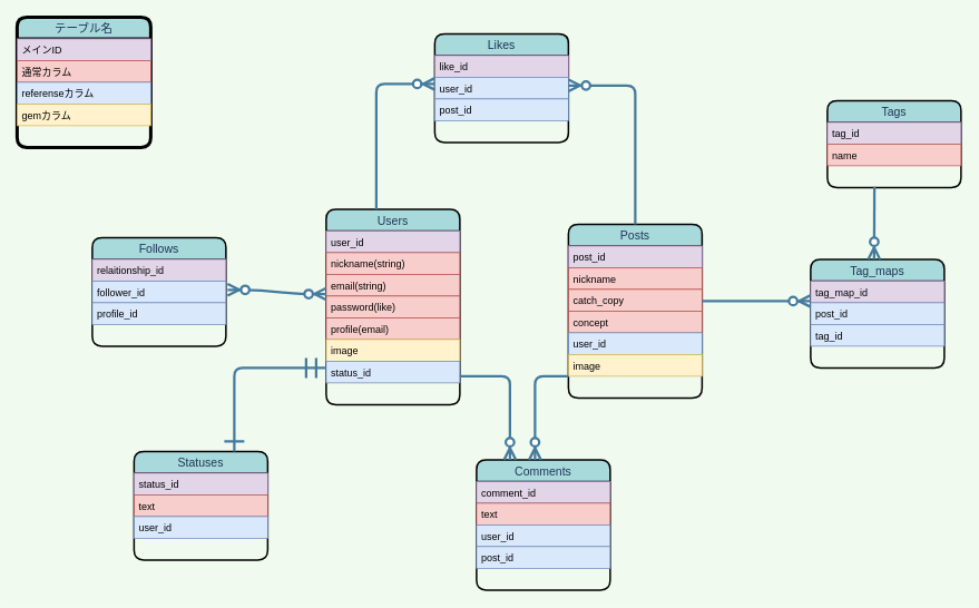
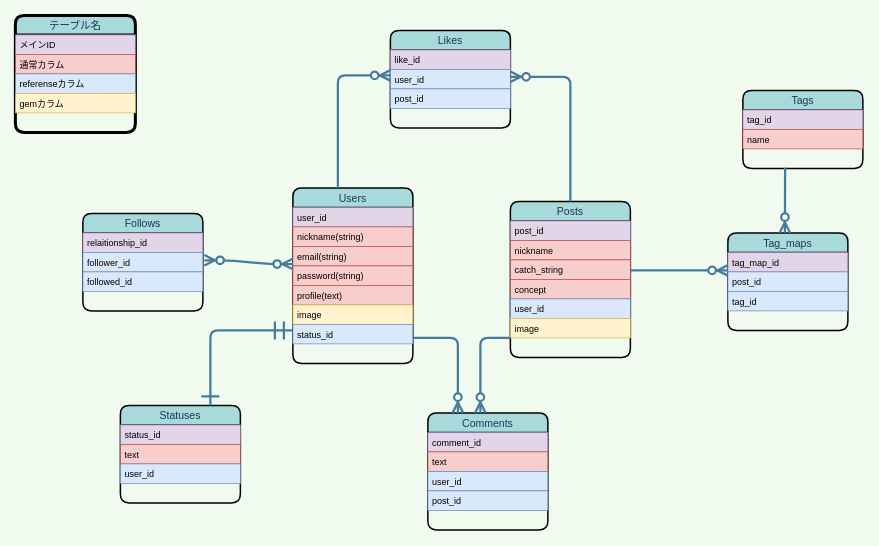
  <mxCell id="0" />
  <mxCell id="1" parent="0" />
  <mxCell id="2" value="Users" style="swimlane;fontStyle=0;childLayout=stackLayout;horizontal=1;startSize=26;horizontalStack=0;resizeParent=1;resizeParentMax=0;resizeLast=0;collapsible=1;marginBottom=0;rounded=1;shadow=0;dashed=0;sketch=0;fontSize=14;fontColor=#1D3557;strokeWidth=2;fillColor=#A8DADC;" vertex="1" parent="1"><mxGeometry x="390" y="250" width="160" height="234" as="geometry" /></mxCell>
  <mxCell id="3" value="user_id" style="text;strokeColor=#9673a6;fillColor=#e1d5e7;align=left;verticalAlign=top;spacingLeft=4;spacingRight=4;overflow=hidden;rotatable=0;points=[[0,0.5],[1,0.5]];portConstraint=eastwest;" vertex="1" parent="2"><mxGeometry y="26" width="160" height="26" as="geometry" /></mxCell>
  <mxCell id="4" value="nickname(string)" style="text;strokeColor=#b85450;fillColor=#f8cecc;align=left;verticalAlign=top;spacingLeft=4;spacingRight=4;overflow=hidden;rotatable=0;points=[[0,0.5],[1,0.5]];portConstraint=eastwest;" vertex="1" parent="2"><mxGeometry y="52" width="160" height="26" as="geometry" /></mxCell>
  <mxCell id="5" value="email(string)" style="text;strokeColor=#b85450;fillColor=#f8cecc;align=left;verticalAlign=top;spacingLeft=4;spacingRight=4;overflow=hidden;rotatable=0;points=[[0,0.5],[1,0.5]];portConstraint=eastwest;" vertex="1" parent="2"><mxGeometry y="78" width="160" height="26" as="geometry" /></mxCell>
- <mxCell id="6" value="password(like)" style="text;strokeColor=#b85450;fillColor=#f8cecc;align=left;verticalAlign=top;spacingLeft=4;spacingRight=4;overflow=hidden;rotatable=0;points=[[0,0.5],[1,0.5]];portConstraint=eastwest;" vertex="1" parent="2"><mxGeometry y="104" width="160" height="26" as="geometry" /></mxCell>
- <mxCell id="7" value="profile(email)" style="text;strokeColor=#b85450;fillColor=#f8cecc;align=left;verticalAlign=top;spacingLeft=4;spacingRight=4;overflow=hidden;rotatable=0;points=[[0,0.5],[1,0.5]];portConstraint=eastwest;" vertex="1" parent="2"><mxGeometry y="130" width="160" height="26" as="geometry" /></mxCell>
+ <mxCell id="6" value="password(string)" style="text;strokeColor=#b85450;fillColor=#f8cecc;align=left;verticalAlign=top;spacingLeft=4;spacingRight=4;overflow=hidden;rotatable=0;points=[[0,0.5],[1,0.5]];portConstraint=eastwest;" vertex="1" parent="2"><mxGeometry y="104" width="160" height="26" as="geometry" /></mxCell>
+ <mxCell id="7" value="profile(text)" style="text;strokeColor=#b85450;fillColor=#f8cecc;align=left;verticalAlign=top;spacingLeft=4;spacingRight=4;overflow=hidden;rotatable=0;points=[[0,0.5],[1,0.5]];portConstraint=eastwest;" vertex="1" parent="2"><mxGeometry y="130" width="160" height="26" as="geometry" /></mxCell>
  <mxCell id="8" value="image" style="text;strokeColor=#d6b656;fillColor=#fff2cc;align=left;verticalAlign=top;spacingLeft=4;spacingRight=4;overflow=hidden;rotatable=0;points=[[0,0.5],[1,0.5]];portConstraint=eastwest;" vertex="1" parent="2"><mxGeometry y="156" width="160" height="26" as="geometry" /></mxCell>
  <mxCell id="9" value="status_id" style="text;strokeColor=#6c8ebf;fillColor=#dae8fc;align=left;verticalAlign=top;spacingLeft=4;spacingRight=4;overflow=hidden;rotatable=0;points=[[0,0.5],[1,0.5]];portConstraint=eastwest;" vertex="1" parent="2"><mxGeometry y="182" width="160" height="26" as="geometry" /></mxCell>
  <mxCell id="10" value="  " style="text;align=left;verticalAlign=top;spacingLeft=4;spacingRight=4;overflow=hidden;rotatable=0;points=[[0,0.5],[1,0.5]];portConstraint=eastwest;" vertex="1" parent="2"><mxGeometry y="208" width="160" height="26" as="geometry" /></mxCell>
  <mxCell id="11" value="Posts" style="swimlane;fontStyle=0;childLayout=stackLayout;horizontal=1;startSize=26;horizontalStack=0;resizeParent=1;resizeParentMax=0;resizeLast=0;collapsible=1;marginBottom=0;rounded=1;shadow=0;dashed=0;sketch=0;fontSize=14;fontColor=#1D3557;strokeWidth=2;fillColor=#A8DADC;" vertex="1" parent="1"><mxGeometry x="680" y="268" width="160" height="208" as="geometry" /></mxCell>
  <mxCell id="12" value="post_id" style="text;strokeColor=#9673a6;fillColor=#e1d5e7;align=left;verticalAlign=top;spacingLeft=4;spacingRight=4;overflow=hidden;rotatable=0;points=[[0,0.5],[1,0.5]];portConstraint=eastwest;" vertex="1" parent="11"><mxGeometry y="26" width="160" height="26" as="geometry" /></mxCell>
  <mxCell id="13" value="nickname" style="text;strokeColor=#b85450;fillColor=#f8cecc;align=left;verticalAlign=top;spacingLeft=4;spacingRight=4;overflow=hidden;rotatable=0;points=[[0,0.5],[1,0.5]];portConstraint=eastwest;" vertex="1" parent="11"><mxGeometry y="52" width="160" height="26" as="geometry" /></mxCell>
- <mxCell id="14" value="catch_copy" style="text;strokeColor=#b85450;fillColor=#f8cecc;align=left;verticalAlign=top;spacingLeft=4;spacingRight=4;overflow=hidden;rotatable=0;points=[[0,0.5],[1,0.5]];portConstraint=eastwest;" vertex="1" parent="11"><mxGeometry y="78" width="160" height="26" as="geometry" /></mxCell>
+ <mxCell id="14" value="catch_string" style="text;strokeColor=#b85450;fillColor=#f8cecc;align=left;verticalAlign=top;spacingLeft=4;spacingRight=4;overflow=hidden;rotatable=0;points=[[0,0.5],[1,0.5]];portConstraint=eastwest;" vertex="1" parent="11"><mxGeometry y="78" width="160" height="26" as="geometry" /></mxCell>
  <mxCell id="15" value="concept" style="text;strokeColor=#b85450;fillColor=#f8cecc;align=left;verticalAlign=top;spacingLeft=4;spacingRight=4;overflow=hidden;rotatable=0;points=[[0,0.5],[1,0.5]];portConstraint=eastwest;" vertex="1" parent="11"><mxGeometry y="104" width="160" height="26" as="geometry" /></mxCell>
  <mxCell id="16" value="user_id" style="text;strokeColor=#6c8ebf;fillColor=#dae8fc;align=left;verticalAlign=top;spacingLeft=4;spacingRight=4;overflow=hidden;rotatable=0;points=[[0,0.5],[1,0.5]];portConstraint=eastwest;" vertex="1" parent="11"><mxGeometry y="130" width="160" height="26" as="geometry" /></mxCell>
  <mxCell id="17" value="image" style="text;strokeColor=#d6b656;fillColor=#fff2cc;align=left;verticalAlign=top;spacingLeft=4;spacingRight=4;overflow=hidden;rotatable=0;points=[[0,0.5],[1,0.5]];portConstraint=eastwest;" vertex="1" parent="11"><mxGeometry y="156" width="160" height="26" as="geometry" /></mxCell>
  <mxCell id="18" value="  " style="text;align=left;verticalAlign=top;spacingLeft=4;spacingRight=4;overflow=hidden;rotatable=0;points=[[0,0.5],[1,0.5]];portConstraint=eastwest;" vertex="1" parent="11"><mxGeometry y="182" width="160" height="26" as="geometry" /></mxCell>
  <mxCell id="19" value="Tag_maps" style="swimlane;fontStyle=0;childLayout=stackLayout;horizontal=1;startSize=26;horizontalStack=0;resizeParent=1;resizeParentMax=0;resizeLast=0;collapsible=1;marginBottom=0;rounded=1;shadow=0;dashed=0;sketch=0;fontSize=14;fontColor=#1D3557;strokeWidth=2;fillColor=#A8DADC;" vertex="1" parent="1"><mxGeometry x="970" y="310" width="160" height="130" as="geometry" /></mxCell>
  <mxCell id="20" value="tag_map_id" style="text;strokeColor=#9673a6;fillColor=#e1d5e7;align=left;verticalAlign=top;spacingLeft=4;spacingRight=4;overflow=hidden;rotatable=0;points=[[0,0.5],[1,0.5]];portConstraint=eastwest;" vertex="1" parent="19"><mxGeometry y="26" width="160" height="26" as="geometry" /></mxCell>
  <mxCell id="21" value="post_id" style="text;strokeColor=#6c8ebf;fillColor=#dae8fc;align=left;verticalAlign=top;spacingLeft=4;spacingRight=4;overflow=hidden;rotatable=0;points=[[0,0.5],[1,0.5]];portConstraint=eastwest;" vertex="1" parent="19"><mxGeometry y="52" width="160" height="26" as="geometry" /></mxCell>
  <mxCell id="22" value="tag_id" style="text;strokeColor=#6c8ebf;fillColor=#dae8fc;align=left;verticalAlign=top;spacingLeft=4;spacingRight=4;overflow=hidden;rotatable=0;points=[[0,0.5],[1,0.5]];portConstraint=eastwest;" vertex="1" parent="19"><mxGeometry y="78" width="160" height="26" as="geometry" /></mxCell>
  <mxCell id="23" value="  " style="text;align=left;verticalAlign=top;spacingLeft=4;spacingRight=4;overflow=hidden;rotatable=0;points=[[0,0.5],[1,0.5]];portConstraint=eastwest;" vertex="1" parent="19"><mxGeometry y="104" width="160" height="26" as="geometry" /></mxCell>
  <mxCell id="24" value="Likes" style="swimlane;fontStyle=0;childLayout=stackLayout;horizontal=1;startSize=26;horizontalStack=0;resizeParent=1;resizeParentMax=0;resizeLast=0;collapsible=1;marginBottom=0;rounded=1;shadow=0;dashed=0;sketch=0;fontSize=14;fontColor=#1D3557;strokeWidth=2;fillColor=#A8DADC;" vertex="1" parent="1"><mxGeometry x="520" y="40" width="160" height="130" as="geometry" /></mxCell>
  <mxCell id="25" value="like_id" style="text;strokeColor=#9673a6;fillColor=#e1d5e7;align=left;verticalAlign=top;spacingLeft=4;spacingRight=4;overflow=hidden;rotatable=0;points=[[0,0.5],[1,0.5]];portConstraint=eastwest;" vertex="1" parent="24"><mxGeometry y="26" width="160" height="26" as="geometry" /></mxCell>
  <mxCell id="26" value="user_id" style="text;strokeColor=#6c8ebf;fillColor=#dae8fc;align=left;verticalAlign=top;spacingLeft=4;spacingRight=4;overflow=hidden;rotatable=0;points=[[0,0.5],[1,0.5]];portConstraint=eastwest;" vertex="1" parent="24"><mxGeometry y="52" width="160" height="26" as="geometry" /></mxCell>
  <mxCell id="27" value="post_id" style="text;strokeColor=#6c8ebf;fillColor=#dae8fc;align=left;verticalAlign=top;spacingLeft=4;spacingRight=4;overflow=hidden;rotatable=0;points=[[0,0.5],[1,0.5]];portConstraint=eastwest;" vertex="1" parent="24"><mxGeometry y="78" width="160" height="26" as="geometry" /></mxCell>
  <mxCell id="28" value="  " style="text;align=left;verticalAlign=top;spacingLeft=4;spacingRight=4;overflow=hidden;rotatable=0;points=[[0,0.5],[1,0.5]];portConstraint=eastwest;" vertex="1" parent="24"><mxGeometry y="104" width="160" height="26" as="geometry" /></mxCell>
  <mxCell id="29" value="Follows" style="swimlane;fontStyle=0;childLayout=stackLayout;horizontal=1;startSize=26;horizontalStack=0;resizeParent=1;resizeParentMax=0;resizeLast=0;collapsible=1;marginBottom=0;rounded=1;shadow=0;dashed=0;sketch=0;fontSize=14;fontColor=#1D3557;strokeWidth=2;fillColor=#A8DADC;" vertex="1" parent="1"><mxGeometry x="110" y="284" width="160" height="130" as="geometry" /></mxCell>
  <mxCell id="30" value="relaitionship_id" style="text;strokeColor=#9673a6;fillColor=#e1d5e7;align=left;verticalAlign=top;spacingLeft=4;spacingRight=4;overflow=hidden;rotatable=0;points=[[0,0.5],[1,0.5]];portConstraint=eastwest;" vertex="1" parent="29"><mxGeometry y="26" width="160" height="26" as="geometry" /></mxCell>
  <mxCell id="31" value="follower_id" style="text;strokeColor=#6c8ebf;fillColor=#dae8fc;align=left;verticalAlign=top;spacingLeft=4;spacingRight=4;overflow=hidden;rotatable=0;points=[[0,0.5],[1,0.5]];portConstraint=eastwest;" vertex="1" parent="29"><mxGeometry y="52" width="160" height="26" as="geometry" /></mxCell>
- <mxCell id="32" value="profile_id" style="text;strokeColor=#6c8ebf;fillColor=#dae8fc;align=left;verticalAlign=top;spacingLeft=4;spacingRight=4;overflow=hidden;rotatable=0;points=[[0,0.5],[1,0.5]];portConstraint=eastwest;" vertex="1" parent="29"><mxGeometry y="78" width="160" height="26" as="geometry" /></mxCell>
+ <mxCell id="32" value="followed_id" style="text;strokeColor=#6c8ebf;fillColor=#dae8fc;align=left;verticalAlign=top;spacingLeft=4;spacingRight=4;overflow=hidden;rotatable=0;points=[[0,0.5],[1,0.5]];portConstraint=eastwest;" vertex="1" parent="29"><mxGeometry y="78" width="160" height="26" as="geometry" /></mxCell>
  <mxCell id="33" value="  " style="text;align=left;verticalAlign=top;spacingLeft=4;spacingRight=4;overflow=hidden;rotatable=0;points=[[0,0.5],[1,0.5]];portConstraint=eastwest;" vertex="1" parent="29"><mxGeometry y="104" width="160" height="26" as="geometry" /></mxCell>
  <mxCell id="34" value="Tags" style="swimlane;fontStyle=0;childLayout=stackLayout;horizontal=1;startSize=26;horizontalStack=0;resizeParent=1;resizeParentMax=0;resizeLast=0;collapsible=1;marginBottom=0;rounded=1;shadow=0;dashed=0;sketch=0;fontSize=14;fontColor=#1D3557;strokeWidth=2;fillColor=#A8DADC;" vertex="1" parent="1"><mxGeometry x="990" y="120" width="160" height="104" as="geometry" /></mxCell>
  <mxCell id="35" value="tag_id" style="text;strokeColor=#9673a6;fillColor=#e1d5e7;align=left;verticalAlign=top;spacingLeft=4;spacingRight=4;overflow=hidden;rotatable=0;points=[[0,0.5],[1,0.5]];portConstraint=eastwest;" vertex="1" parent="34"><mxGeometry y="26" width="160" height="26" as="geometry" /></mxCell>
  <mxCell id="36" value="name" style="text;strokeColor=#b85450;fillColor=#f8cecc;align=left;verticalAlign=top;spacingLeft=4;spacingRight=4;overflow=hidden;rotatable=0;points=[[0,0.5],[1,0.5]];portConstraint=eastwest;" vertex="1" parent="34"><mxGeometry y="52" width="160" height="26" as="geometry" /></mxCell>
  <mxCell id="37" value="  " style="text;align=left;verticalAlign=top;spacingLeft=4;spacingRight=4;overflow=hidden;rotatable=0;points=[[0,0.5],[1,0.5]];portConstraint=eastwest;" vertex="1" parent="34"><mxGeometry y="78" width="160" height="26" as="geometry" /></mxCell>
  <mxCell id="38" value="Comments" style="swimlane;fontStyle=0;childLayout=stackLayout;horizontal=1;startSize=26;horizontalStack=0;resizeParent=1;resizeParentMax=0;resizeLast=0;collapsible=1;marginBottom=0;rounded=1;shadow=0;dashed=0;sketch=0;fontSize=14;fontColor=#1D3557;strokeWidth=2;fillColor=#A8DADC;" vertex="1" parent="1"><mxGeometry x="570" y="550" width="160" height="156" as="geometry" /></mxCell>
  <mxCell id="39" value="comment_id" style="text;strokeColor=#9673a6;fillColor=#e1d5e7;align=left;verticalAlign=top;spacingLeft=4;spacingRight=4;overflow=hidden;rotatable=0;points=[[0,0.5],[1,0.5]];portConstraint=eastwest;" vertex="1" parent="38"><mxGeometry y="26" width="160" height="26" as="geometry" /></mxCell>
  <mxCell id="40" value="text" style="text;strokeColor=#b85450;fillColor=#f8cecc;align=left;verticalAlign=top;spacingLeft=4;spacingRight=4;overflow=hidden;rotatable=0;points=[[0,0.5],[1,0.5]];portConstraint=eastwest;" vertex="1" parent="38"><mxGeometry y="52" width="160" height="26" as="geometry" /></mxCell>
  <mxCell id="41" value="user_id" style="text;strokeColor=#6c8ebf;fillColor=#dae8fc;align=left;verticalAlign=top;spacingLeft=4;spacingRight=4;overflow=hidden;rotatable=0;points=[[0,0.5],[1,0.5]];portConstraint=eastwest;" vertex="1" parent="38"><mxGeometry y="78" width="160" height="26" as="geometry" /></mxCell>
  <mxCell id="42" value="post_id" style="text;strokeColor=#6c8ebf;fillColor=#dae8fc;align=left;verticalAlign=top;spacingLeft=4;spacingRight=4;overflow=hidden;rotatable=0;points=[[0,0.5],[1,0.5]];portConstraint=eastwest;" vertex="1" parent="38"><mxGeometry y="104" width="160" height="26" as="geometry" /></mxCell>
  <mxCell id="43" value="  " style="text;align=left;verticalAlign=top;spacingLeft=4;spacingRight=4;overflow=hidden;rotatable=0;points=[[0,0.5],[1,0.5]];portConstraint=eastwest;" vertex="1" parent="38"><mxGeometry y="130" width="160" height="26" as="geometry" /></mxCell>
  <mxCell id="44" value="テーブル名" style="swimlane;fontStyle=0;childLayout=stackLayout;horizontal=1;startSize=26;horizontalStack=0;resizeParent=1;resizeParentMax=0;resizeLast=0;collapsible=1;marginBottom=0;rounded=1;shadow=0;dashed=0;sketch=0;fontSize=14;fontColor=#1D3557;strokeWidth=4;fillColor=#A8DADC;" vertex="1" parent="1"><mxGeometry x="20" y="20" width="160" height="156" as="geometry" /></mxCell>
  <mxCell id="45" value="メインID" style="text;strokeColor=#9673a6;fillColor=#e1d5e7;align=left;verticalAlign=top;spacingLeft=4;spacingRight=4;overflow=hidden;rotatable=0;points=[[0,0.5],[1,0.5]];portConstraint=eastwest;" vertex="1" parent="44"><mxGeometry y="26" width="160" height="26" as="geometry" /></mxCell>
  <mxCell id="46" value="通常カラム" style="text;strokeColor=#b85450;fillColor=#f8cecc;align=left;verticalAlign=top;spacingLeft=4;spacingRight=4;overflow=hidden;rotatable=0;points=[[0,0.5],[1,0.5]];portConstraint=eastwest;" vertex="1" parent="44"><mxGeometry y="52" width="160" height="26" as="geometry" /></mxCell>
  <mxCell id="47" value="referenseカラム" style="text;strokeColor=#6c8ebf;fillColor=#dae8fc;align=left;verticalAlign=top;spacingLeft=4;spacingRight=4;overflow=hidden;rotatable=0;points=[[0,0.5],[1,0.5]];portConstraint=eastwest;" vertex="1" parent="44"><mxGeometry y="78" width="160" height="26" as="geometry" /></mxCell>
  <mxCell id="48" value="gemカラム" style="text;strokeColor=#d6b656;fillColor=#fff2cc;align=left;verticalAlign=top;spacingLeft=4;spacingRight=4;overflow=hidden;rotatable=0;points=[[0,0.5],[1,0.5]];portConstraint=eastwest;" vertex="1" parent="44"><mxGeometry y="104" width="160" height="26" as="geometry" /></mxCell>
  <mxCell id="49" value="  " style="text;align=left;verticalAlign=top;spacingLeft=4;spacingRight=4;overflow=hidden;rotatable=0;points=[[0,0.5],[1,0.5]];portConstraint=eastwest;" vertex="1" parent="44"><mxGeometry y="130" width="160" height="26" as="geometry" /></mxCell>
  <mxCell id="50" value="Statuses" style="swimlane;fontStyle=0;childLayout=stackLayout;horizontal=1;startSize=26;horizontalStack=0;resizeParent=1;resizeParentMax=0;resizeLast=0;collapsible=1;marginBottom=0;rounded=1;shadow=0;dashed=0;sketch=0;fontSize=14;fontColor=#1D3557;strokeWidth=2;fillColor=#A8DADC;" vertex="1" parent="1"><mxGeometry x="160" y="540" width="160" height="130" as="geometry" /></mxCell>
  <mxCell id="51" value="status_id" style="text;strokeColor=#9673a6;fillColor=#e1d5e7;align=left;verticalAlign=top;spacingLeft=4;spacingRight=4;overflow=hidden;rotatable=0;points=[[0,0.5],[1,0.5]];portConstraint=eastwest;" vertex="1" parent="50"><mxGeometry y="26" width="160" height="26" as="geometry" /></mxCell>
  <mxCell id="52" value="text" style="text;strokeColor=#b85450;fillColor=#f8cecc;align=left;verticalAlign=top;spacingLeft=4;spacingRight=4;overflow=hidden;rotatable=0;points=[[0,0.5],[1,0.5]];portConstraint=eastwest;" vertex="1" parent="50"><mxGeometry y="52" width="160" height="26" as="geometry" /></mxCell>
  <mxCell id="53" value="user_id" style="text;strokeColor=#6c8ebf;fillColor=#dae8fc;align=left;verticalAlign=top;spacingLeft=4;spacingRight=4;overflow=hidden;rotatable=0;points=[[0,0.5],[1,0.5]];portConstraint=eastwest;" vertex="1" parent="50"><mxGeometry y="78" width="160" height="26" as="geometry" /></mxCell>
  <mxCell id="54" value="  " style="text;align=left;verticalAlign=top;spacingLeft=4;spacingRight=4;overflow=hidden;rotatable=0;points=[[0,0.5],[1,0.5]];portConstraint=eastwest;" vertex="1" parent="50"><mxGeometry y="104" width="160" height="26" as="geometry" /></mxCell>
  <mxCell id="55" value="" style="edgeStyle=entityRelationEdgeStyle;fontSize=12;html=1;endArrow=ERzeroToMany;endFill=1;fontFamily=Verdana;fontColor=#1D3557;startSize=10;endSize=10;strokeColor=#457B9D;strokeWidth=3;fillColor=#A8DADC;startArrow=ERzeroToMany;startFill=1;" edge="1" parent="1"><mxGeometry width="100" height="100" relative="1" as="geometry"><mxPoint x="272" y="346.5" as="sourcePoint" /><mxPoint x="390" y="351.5" as="targetPoint" /></mxGeometry></mxCell>
  <mxCell id="56" value="" style="edgeStyle=orthogonalEdgeStyle;fontSize=12;html=1;endArrow=ERzeroToMany;endFill=1;fontFamily=Verdana;fontColor=#1D3557;startSize=20;endSize=10;strokeColor=#457B9D;strokeWidth=3;fillColor=#A8DADC;startArrow=none;startFill=0;" edge="1" parent="1" source="2"><mxGeometry width="100" height="100" relative="1" as="geometry"><mxPoint x="450" y="230" as="sourcePoint" /><mxPoint x="520" y="100" as="targetPoint" /><Array as="points"><mxPoint x="450" y="100" /></Array></mxGeometry></mxCell>
  <mxCell id="57" value="" style="edgeStyle=orthogonalEdgeStyle;fontSize=12;html=1;endArrow=ERmandOne;endFill=0;fontFamily=Verdana;fontColor=#1D3557;startSize=20;endSize=20;strokeColor=#457B9D;strokeWidth=3;fillColor=#A8DADC;startArrow=ERone;startFill=0;" edge="1" parent="1"><mxGeometry width="100" height="100" relative="1" as="geometry"><mxPoint x="280" y="540" as="sourcePoint" /><mxPoint x="390" y="440" as="targetPoint" /><Array as="points"><mxPoint x="280" y="540" /><mxPoint x="280" y="440" /></Array></mxGeometry></mxCell>
  <mxCell id="58" value="" style="edgeStyle=orthogonalEdgeStyle;fontSize=12;html=1;endArrow=none;endFill=0;fontFamily=Verdana;fontColor=#1D3557;startSize=10;endSize=10;strokeColor=#457B9D;strokeWidth=3;fillColor=#A8DADC;startArrow=ERzeroToMany;startFill=1;" edge="1" parent="1"><mxGeometry width="100" height="100" relative="1" as="geometry"><mxPoint x="640" y="550" as="sourcePoint" /><mxPoint x="680" y="450" as="targetPoint" /><Array as="points"><mxPoint x="640" y="450" /></Array></mxGeometry></mxCell>
  <mxCell id="59" value="" style="edgeStyle=orthogonalEdgeStyle;fontSize=12;html=1;endArrow=ERzeroToMany;endFill=1;fontFamily=Verdana;fontColor=#1D3557;startSize=10;endSize=10;strokeColor=#457B9D;strokeWidth=3;fillColor=#A8DADC;entryX=0.25;entryY=0;entryDx=0;entryDy=0;startArrow=none;startFill=0;" edge="1" parent="1" target="38"><mxGeometry width="100" height="100" relative="1" as="geometry"><mxPoint x="550" y="450" as="sourcePoint" /><mxPoint x="650" y="350" as="targetPoint" /><Array as="points"><mxPoint x="610" y="450" /></Array></mxGeometry></mxCell>
  <mxCell id="60" value="" style="fontSize=12;html=1;endArrow=none;endFill=0;fontFamily=Verdana;fontColor=#1D3557;startSize=10;endSize=10;strokeColor=#457B9D;strokeWidth=3;fillColor=#A8DADC;entryX=0.352;entryY=0.962;entryDx=0;entryDy=0;entryPerimeter=0;startArrow=ERzeroToMany;startFill=1;" edge="1" parent="1" target="37"><mxGeometry width="100" height="100" relative="1" as="geometry"><mxPoint x="1046" y="310" as="sourcePoint" /><mxPoint x="1110" y="220" as="targetPoint" /></mxGeometry></mxCell>
  <mxCell id="61" value="" style="fontSize=12;html=1;endArrow=ERzeroToMany;endFill=1;fontFamily=Verdana;fontColor=#1D3557;startSize=10;endSize=10;strokeColor=#457B9D;strokeWidth=3;fillColor=#A8DADC;" edge="1" parent="1"><mxGeometry width="100" height="100" relative="1" as="geometry"><mxPoint x="840" y="360" as="sourcePoint" /><mxPoint x="970" y="360" as="targetPoint" /></mxGeometry></mxCell>
  <mxCell id="62" value="" style="edgeStyle=orthogonalEdgeStyle;fontSize=12;html=1;endArrow=none;endFill=0;fontFamily=Verdana;fontColor=#1D3557;startSize=10;endSize=10;strokeColor=#457B9D;strokeWidth=3;fillColor=#A8DADC;entryX=0.5;entryY=0;entryDx=0;entryDy=0;startArrow=ERzeroToMany;startFill=1;" edge="1" parent="1" target="11"><mxGeometry width="100" height="100" relative="1" as="geometry"><mxPoint x="680" y="101.97" as="sourcePoint" /><mxPoint x="790" y="242.04" as="targetPoint" /><Array as="points"><mxPoint x="760" y="102" /></Array></mxGeometry></mxCell>
